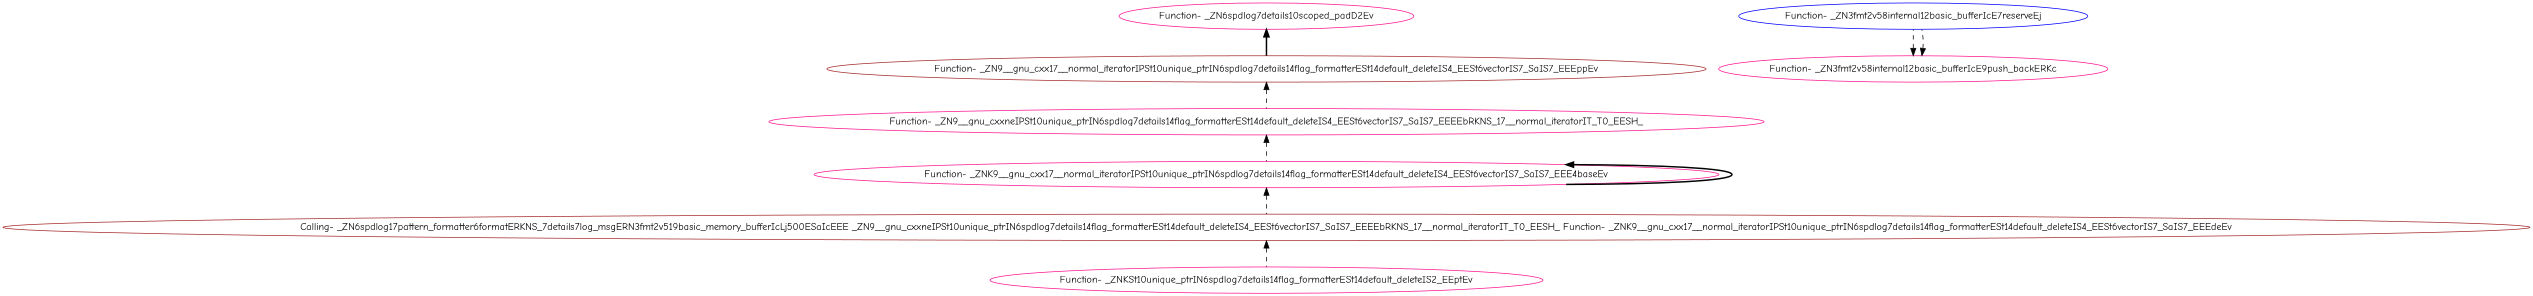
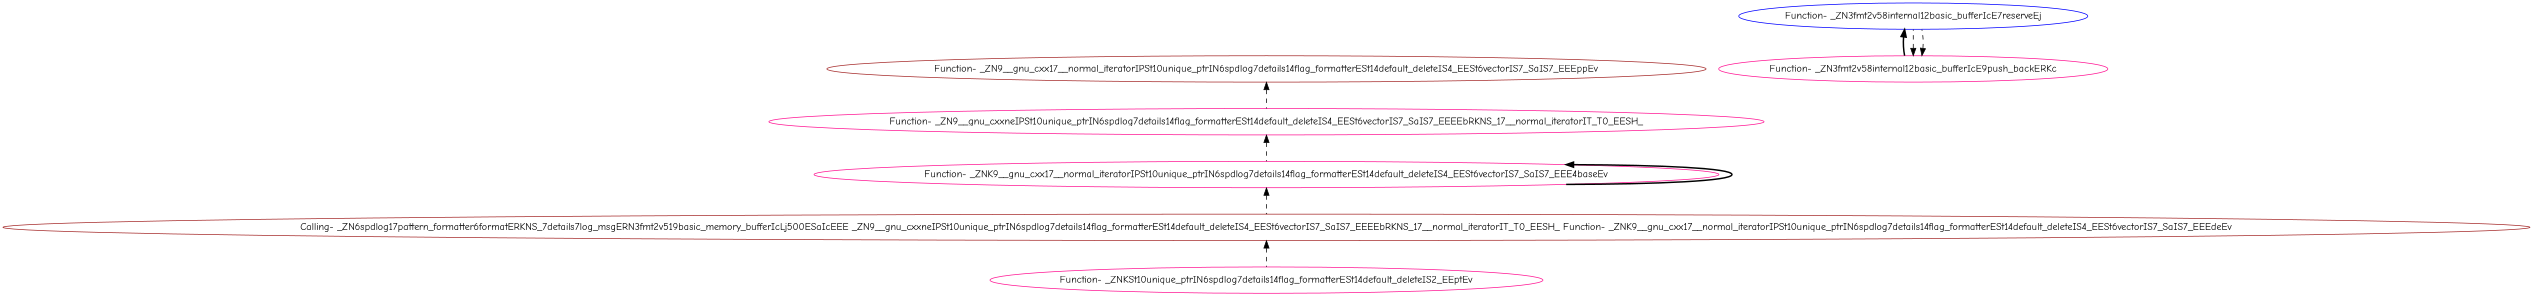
  digraph {
    fontname="Comic Neue"
    node [color=deeppink fontname="Comic Neue"]
    edge [dir=back fontname="Comic Neue" style=dashed]
    "Calling- _ZN6spdlog17pattern_formatter6formatERKNS_7details7log_msgERN3fmt2v519basic_memory_bufferIcLj500ESaIcEEE _ZN9__gnu_cxxneIPSt10unique_ptrIN6spdlog7details14flag_formatterESt14default_deleteIS4_EESt6vectorIS7_SaIS7_EEEEbRKNS_17__normal_iteratorIT_T0_EESH_ Function- _ZNK9__gnu_cxx17__normal_iteratorIPSt10unique_ptrIN6spdlog7details14flag_formatterESt14default_deleteIS4_EESt6vectorIS7_SaIS7_EEEdeEv" [color=brown]
    "Function- _ZNKSt10unique_ptrIN6spdlog7details14flag_formatterESt14default_deleteIS2_EEptEv"
    "Function- _ZNK9__gnu_cxx17__normal_iteratorIPSt10unique_ptrIN6spdlog7details14flag_formatterESt14default_deleteIS4_EESt6vectorIS7_SaIS7_EEE4baseEv"
    "Function- _ZN9__gnu_cxxneIPSt10unique_ptrIN6spdlog7details14flag_formatterESt14default_deleteIS4_EESt6vectorIS7_SaIS7_EEEEbRKNS_17__normal_iteratorIT_T0_EESH_"
    "Function- _ZN9__gnu_cxx17__normal_iteratorIPSt10unique_ptrIN6spdlog7details14flag_formatterESt14default_deleteIS4_EESt6vectorIS7_SaIS7_EEEppEv" [color=brown]
-   "Function- _ZN6spdlog7details10scoped_padD2Ev"
    "Function- _ZN3fmt2v58internal12basic_bufferIcE7reserveEj" [color=blue]
    "Function- _ZN3fmt2v58internal12basic_bufferIcE9push_backERKc"
    "Calling- _ZN6spdlog17pattern_formatter6formatERKNS_7details7log_msgERN3fmt2v519basic_memory_bufferIcLj500ESaIcEEE _ZN9__gnu_cxxneIPSt10unique_ptrIN6spdlog7details14flag_formatterESt14default_deleteIS4_EESt6vectorIS7_SaIS7_EEEEbRKNS_17__normal_iteratorIT_T0_EESH_ Function- _ZNK9__gnu_cxx17__normal_iteratorIPSt10unique_ptrIN6spdlog7details14flag_formatterESt14default_deleteIS4_EESt6vectorIS7_SaIS7_EEEdeEv" -> "Function- _ZNKSt10unique_ptrIN6spdlog7details14flag_formatterESt14default_deleteIS2_EEptEv"
    "Function- _ZNK9__gnu_cxx17__normal_iteratorIPSt10unique_ptrIN6spdlog7details14flag_formatterESt14default_deleteIS4_EESt6vectorIS7_SaIS7_EEE4baseEv" -> "Calling- _ZN6spdlog17pattern_formatter6formatERKNS_7details7log_msgERN3fmt2v519basic_memory_bufferIcLj500ESaIcEEE _ZN9__gnu_cxxneIPSt10unique_ptrIN6spdlog7details14flag_formatterESt14default_deleteIS4_EESt6vectorIS7_SaIS7_EEEEbRKNS_17__normal_iteratorIT_T0_EESH_ Function- _ZNK9__gnu_cxx17__normal_iteratorIPSt10unique_ptrIN6spdlog7details14flag_formatterESt14default_deleteIS4_EESt6vectorIS7_SaIS7_EEEdeEv"
    "Function- _ZNK9__gnu_cxx17__normal_iteratorIPSt10unique_ptrIN6spdlog7details14flag_formatterESt14default_deleteIS4_EESt6vectorIS7_SaIS7_EEE4baseEv" -> "Function- _ZNK9__gnu_cxx17__normal_iteratorIPSt10unique_ptrIN6spdlog7details14flag_formatterESt14default_deleteIS4_EESt6vectorIS7_SaIS7_EEE4baseEv" [style=bold]
    "Function- _ZN9__gnu_cxxneIPSt10unique_ptrIN6spdlog7details14flag_formatterESt14default_deleteIS4_EESt6vectorIS7_SaIS7_EEEEbRKNS_17__normal_iteratorIT_T0_EESH_" -> "Function- _ZNK9__gnu_cxx17__normal_iteratorIPSt10unique_ptrIN6spdlog7details14flag_formatterESt14default_deleteIS4_EESt6vectorIS7_SaIS7_EEE4baseEv"
    "Function- _ZN9__gnu_cxx17__normal_iteratorIPSt10unique_ptrIN6spdlog7details14flag_formatterESt14default_deleteIS4_EESt6vectorIS7_SaIS7_EEEppEv" -> "Function- _ZN9__gnu_cxxneIPSt10unique_ptrIN6spdlog7details14flag_formatterESt14default_deleteIS4_EESt6vectorIS7_SaIS7_EEEEbRKNS_17__normal_iteratorIT_T0_EESH_"
-   "Function- _ZN6spdlog7details10scoped_padD2Ev" -> "Function- _ZN9__gnu_cxx17__normal_iteratorIPSt10unique_ptrIN6spdlog7details14flag_formatterESt14default_deleteIS4_EESt6vectorIS7_SaIS7_EEEppEv" [style=bold]
+   "Function- _ZN3fmt2v58internal12basic_bufferIcE7reserveEj" -> "Function- _ZN3fmt2v58internal12basic_bufferIcE9push_backERKc" [style=bold]
    "Function- _ZN3fmt2v58internal12basic_bufferIcE9push_backERKc" -> "Function- _ZN3fmt2v58internal12basic_bufferIcE7reserveEj"
    "Function- _ZN3fmt2v58internal12basic_bufferIcE9push_backERKc" -> "Function- _ZN3fmt2v58internal12basic_bufferIcE7reserveEj"
  }
